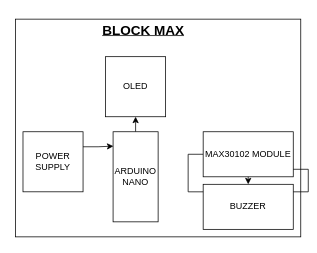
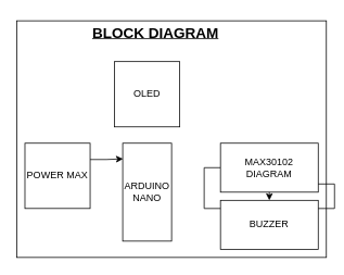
  <mxCell id="0" />
  <mxCell id="1" parent="0" />
- <mxCell id="2" style="edgeStyle=orthogonalEdgeStyle;rounded=0;orthogonalLoop=1;jettySize=auto;html=1;exitX=0;exitY=0.5;exitDx=0;exitDy=0;entryX=0.5;entryY=1;entryDx=0;entryDy=0;" parent="1" source="3" target="8" edge="1"><mxGeometry relative="1" as="geometry" /></mxCell>
  <mxCell id="3" value="ARDUINO NANO" style="rounded=0;whiteSpace=wrap;html=1;direction=south;" parent="1" vertex="1"><mxGeometry x="150" y="175" width="60" height="120" as="geometry" /></mxCell>
- <mxCell id="4" value="POWER SUPPLY" style="whiteSpace=wrap;html=1;aspect=fixed;" parent="1" vertex="1"><mxGeometry x="30" y="175" width="80" height="80" as="geometry" /></mxCell>
+ <mxCell id="4" value="POWER MAX" style="whiteSpace=wrap;html=1;aspect=fixed;" parent="1" vertex="1"><mxGeometry x="30" y="175" width="80" height="80" as="geometry" /></mxCell>
  <mxCell id="5" style="edgeStyle=orthogonalEdgeStyle;rounded=0;orthogonalLoop=1;jettySize=auto;html=1;exitX=0;exitY=0.5;exitDx=0;exitDy=0;" edge="1" parent="1" source="6" target="7"><mxGeometry relative="1" as="geometry" /></mxCell>
- <mxCell id="6" value="MAX30102 MODULE" style="rounded=0;whiteSpace=wrap;html=1;" parent="1" vertex="1"><mxGeometry x="270" y="175" width="120" height="60" as="geometry" /></mxCell>
+ <mxCell id="6" value="MAX30102 DIAGRAM" style="rounded=0;whiteSpace=wrap;html=1;" parent="1" vertex="1"><mxGeometry x="270" y="175" width="120" height="60" as="geometry" /></mxCell>
  <mxCell id="7" value="BUZZER" style="rounded=0;whiteSpace=wrap;html=1;" parent="1" vertex="1"><mxGeometry x="270" y="245" width="120" height="60" as="geometry" /></mxCell>
  <mxCell id="8" value="OLED" style="whiteSpace=wrap;html=1;aspect=fixed;" parent="1" vertex="1"><mxGeometry x="140" y="75" width="80" height="80" as="geometry" /></mxCell>
  <mxCell id="9" style="edgeStyle=orthogonalEdgeStyle;rounded=0;orthogonalLoop=1;jettySize=auto;html=1;exitX=1;exitY=0.25;exitDx=0;exitDy=0;entryX=0.16;entryY=0.993;entryDx=0;entryDy=0;entryPerimeter=0;" parent="1" source="4" target="3" edge="1"><mxGeometry relative="1" as="geometry" /></mxCell>
- <mxCell id="10" value="&lt;b&gt;&lt;u&gt;&lt;font style=&quot;font-size: 18px;&quot;&gt;BLOCK MAX&lt;/font&gt;&lt;/u&gt;&lt;/b&gt;" style="text;html=1;align=center;verticalAlign=middle;resizable=0;points=[];autosize=1;strokeColor=none;fillColor=none;" vertex="1" parent="1"><mxGeometry x="100" y="20" width="180" height="40" as="geometry" /></mxCell>
+ <mxCell id="10" value="&lt;b&gt;&lt;u&gt;&lt;font style=&quot;font-size: 18px;&quot;&gt;BLOCK DIAGRAM&lt;/font&gt;&lt;/u&gt;&lt;/b&gt;" style="text;html=1;align=center;verticalAlign=middle;resizable=0;points=[];autosize=1;strokeColor=none;fillColor=none;" vertex="1" parent="1"><mxGeometry x="100" y="20" width="180" height="40" as="geometry" /></mxCell>
  <mxCell id="11" value="" style="rounded=0;whiteSpace=wrap;html=1;fillColor=none;" vertex="1" parent="1"><mxGeometry x="20" y="25" width="380" height="290" as="geometry" /></mxCell>
